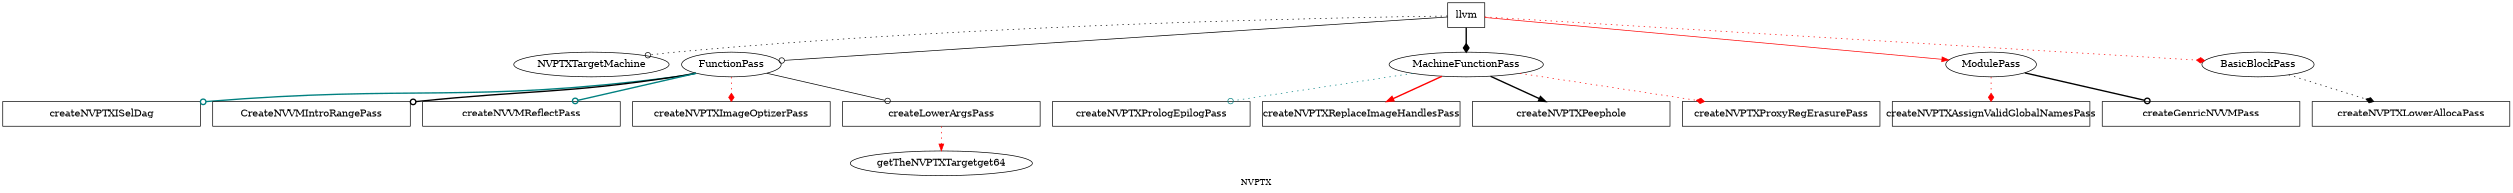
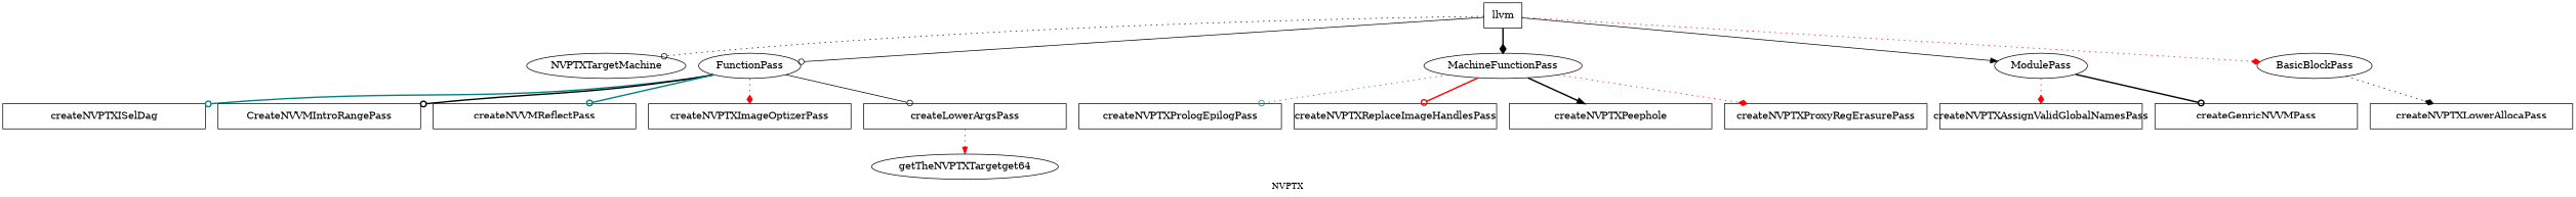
  digraph {
    fontsize=12
    label=NVPTX
    node [fixedsize=true shape=box]
    edge [arrowhead=odot color=black style=dotted]
    getTheNVPTXTargetget64 [fixedsize="" shape=""]
    NVPTXTargetMachine [fixedsize="" shape=""]
    FunctionPass [fixedsize="" shape=""]
    MachineFunctionPass [fixedsize="" shape=""]
    ModulePass [fixedsize="" shape=""]
    BasicBlockPass [fixedsize="" shape=""]
    createNVPTXISelDag [width=4]
    CreateNVVMIntroRangePass [width=4]
    createNVVMReflectPass [width=4]
    createNVPTXImageOptizerPass [width=4]
    createLowerArgsPass [width=4]
    createNVPTXPrologEpilogPass [width=4]
    createNVPTXReplaceImageHandlesPass [width=4]
    createNVPTXPeephole [width=4]
    createNVPTXProxyRegErasurePass [width=4]
    createNVPTXAssignValidGlobalNamesPass [width=4]
    createGenricNVVMPass [width=4]
    createNVPTXLowerAllocaPass [width=4]
    llvm [fixedsize=""]
    subgraph sub_1 {
      rank=2
      getTheNVPTXTargetget64
      NVPTXTargetMachine
      FunctionPass
    }
    subgraph sub_2 {
      rank=3
      MachineFunctionPass
    }
    subgraph sub_3 {
      rank=4
      ModulePass
    }
    subgraph sub_4 {
      rank=5
      BasicBlockPass
    }
    FunctionPass -> createNVPTXISelDag [color=teal style=bold]
    FunctionPass -> CreateNVVMIntroRangePass [style=bold]
    FunctionPass -> createNVVMReflectPass [color=teal style=bold]
    FunctionPass -> createNVPTXImageOptizerPass [arrowhead=diamond color=red]
    FunctionPass -> createLowerArgsPass [style=solid]
    MachineFunctionPass -> createNVPTXPrologEpilogPass [color=teal]
-   MachineFunctionPass -> createNVPTXReplaceImageHandlesPass [arrowhead=normal color=red style=bold]
+   MachineFunctionPass -> createNVPTXReplaceImageHandlesPass [color=red style=bold]
    MachineFunctionPass -> createNVPTXPeephole [arrowhead=normal style=bold]
    MachineFunctionPass -> createNVPTXProxyRegErasurePass [arrowhead=diamond color=red]
    ModulePass -> createNVPTXAssignValidGlobalNamesPass [arrowhead=diamond color=red]
    ModulePass -> createGenricNVVMPass [style=bold]
    BasicBlockPass -> createNVPTXLowerAllocaPass [arrowhead=diamond]
    createLowerArgsPass -> getTheNVPTXTargetget64 [arrowhead=normal color=red]
    llvm -> NVPTXTargetMachine
    llvm -> FunctionPass [style=solid]
    llvm -> MachineFunctionPass [arrowhead=diamond style=bold]
-   llvm -> ModulePass [arrowhead=normal color=red style=solid]
+   llvm -> ModulePass [arrowhead=normal style=solid]
    llvm -> BasicBlockPass [arrowhead=diamond color=red]
  }
